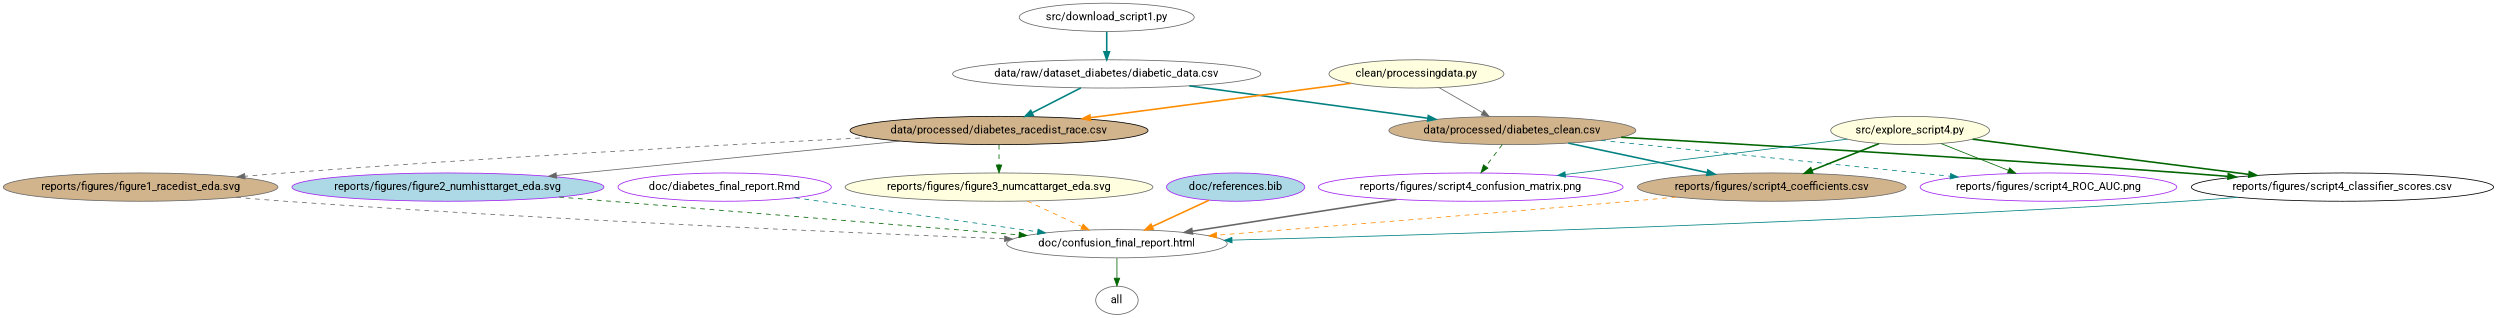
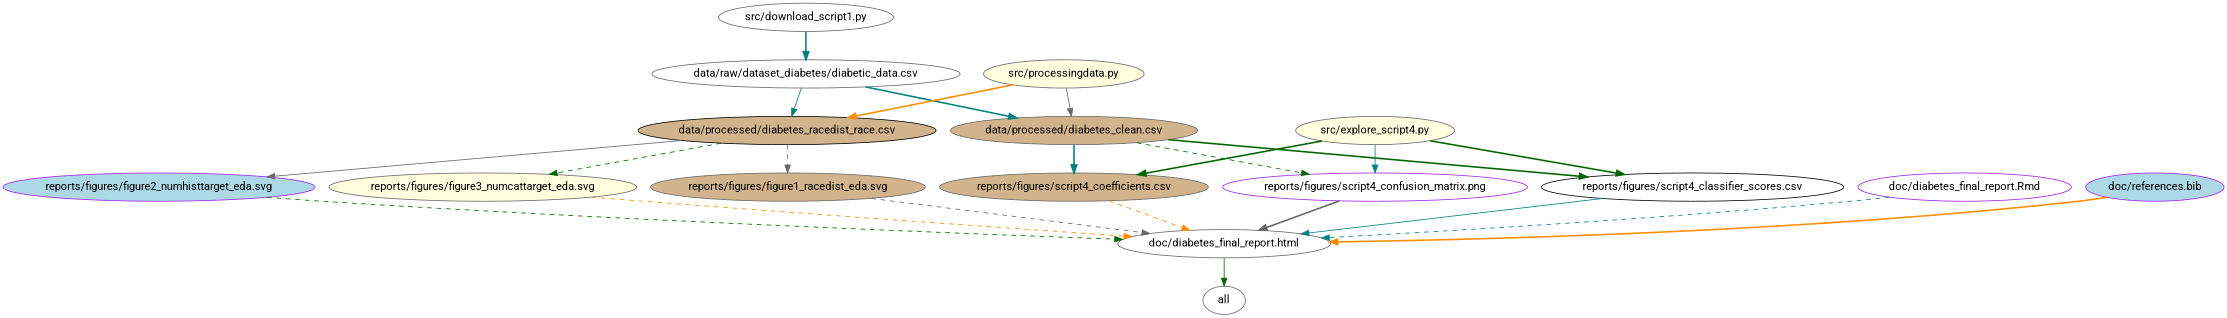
  digraph {
    fontname=Roboto
    node [color=gray40 fillcolor=white fontname=Roboto style=filled]
    edge [color=teal fontname=Roboto style=dashed]
    n1 [label=all]
    n2 [fillcolor=tan label="data/processed/diabetes_clean.csv"]
-   n3 [color=purple label="reports/figures/script4_ROC_AUC.png"]
    n4 [color=black label="reports/figures/script4_classifier_scores.csv"]
    n5 [fillcolor=tan label="reports/figures/script4_coefficients.csv"]
    n6 [color=purple label="reports/figures/script4_confusion_matrix.png"]
-   n7 [label="doc/confusion_final_report.html"]
+   n7 [label="doc/diabetes_final_report.html"]
    n8 [color=black fillcolor=tan label="data/processed/diabetes_racedist_race.csv"]
    n9 [fillcolor=tan label="reports/figures/figure1_racedist_eda.svg"]
    n10 [color=purple fillcolor=lightblue label="reports/figures/figure2_numhisttarget_eda.svg"]
    n11 [fillcolor=lightyellow label="reports/figures/figure3_numcattarget_eda.svg"]
    n12 [label="data/raw/dataset_diabetes/diabetic_data.csv"]
    n13 [color=purple label="doc/diabetes_final_report.Rmd"]
    n14 [color=purple fillcolor=lightblue label="doc/references.bib"]
    n15 [label="src/download_script1.py"]
    n16 [fillcolor=lightyellow label="src/explore_script4.py"]
-   n17 [fillcolor=lightyellow label="clean/processingdata.py"]
-   n2 -> n3
+   n17 [fillcolor=lightyellow label="src/processingdata.py"]
    n2 -> n4 [color=darkgreen style=bold]
    n2 -> n5 [style=bold]
    n2 -> n6 [color=darkgreen]
    n4 -> n7 [style=solid]
    n5 -> n7 [color=darkorange]
    n6 -> n7 [color=gray40 style=bold]
    n7 -> n1 [color=darkgreen style=solid]
    n8 -> n9 [color=gray40]
    n8 -> n10 [color=gray40 style=solid]
    n8 -> n11 [color=darkgreen]
    n9 -> n7 [color=gray40]
    n10 -> n7 [color=darkgreen]
    n11 -> n7 [color=darkorange]
    n12 -> n2 [style=bold]
-   n12 -> n8 [style=bold]
+   n12 -> n8 [style=solid]
    n13 -> n7
    n14 -> n7 [color=darkorange style=bold]
    n15 -> n12 [style=bold]
-   n16 -> n3 [color=darkgreen style=solid]
    n16 -> n4 [color=darkgreen style=bold]
    n16 -> n5 [color=darkgreen style=bold]
    n16 -> n6 [style=solid]
    n17 -> n2 [color=gray40 style=solid]
    n17 -> n8 [color=darkorange style=bold]
  }
